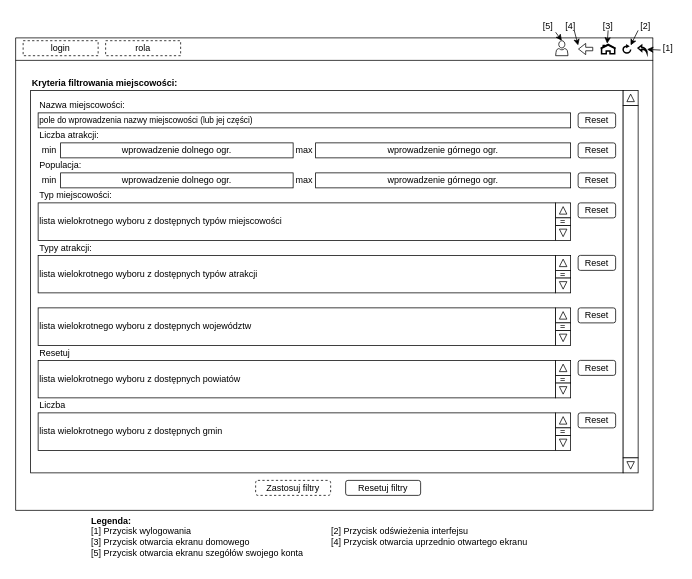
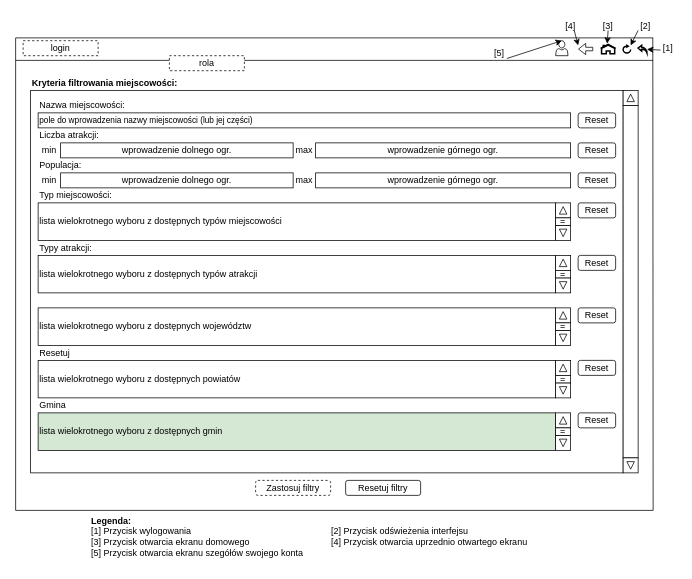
  <mxCell id="0" />
  <mxCell id="1" parent="0" />
  <mxCell id="2" value="" style="rounded=0;whiteSpace=wrap;html=1;" parent="1" vertex="1"><mxGeometry x="40" y="120" width="790" height="510" as="geometry" /></mxCell>
  <mxCell id="3" value="" style="endArrow=none;html=1;rounded=0;" parent="1" edge="1"><mxGeometry width="50" height="50" relative="1" as="geometry"><mxPoint x="20" y="50" as="sourcePoint" /><mxPoint x="870" y="50" as="targetPoint" /></mxGeometry></mxCell>
  <mxCell id="4" value="" style="endArrow=none;html=1;rounded=0;" parent="1" edge="1"><mxGeometry width="50" height="50" relative="1" as="geometry"><mxPoint x="20" y="680" as="sourcePoint" /><mxPoint x="20" y="50" as="targetPoint" /></mxGeometry></mxCell>
  <mxCell id="5" value="" style="endArrow=none;html=1;rounded=0;" parent="1" edge="1"><mxGeometry width="50" height="50" relative="1" as="geometry"><mxPoint x="20" y="80" as="sourcePoint" /><mxPoint x="870" y="80" as="targetPoint" /></mxGeometry></mxCell>
  <mxCell id="6" value="" style="endArrow=none;html=1;rounded=0;" parent="1" edge="1"><mxGeometry width="50" height="50" relative="1" as="geometry"><mxPoint x="870" y="680" as="sourcePoint" /><mxPoint x="869.58" y="50" as="targetPoint" /></mxGeometry></mxCell>
  <mxCell id="7" value="" style="endArrow=none;html=1;rounded=0;fontFamily=Helvetica;fontSize=12;fontColor=default;" parent="1" edge="1"><mxGeometry width="50" height="50" relative="1" as="geometry"><mxPoint x="20" y="680" as="sourcePoint" /><mxPoint x="870" y="680" as="targetPoint" /></mxGeometry></mxCell>
  <mxCell id="8" value="login" style="rounded=0;whiteSpace=wrap;html=1;dashed=1;" parent="1" vertex="1"><mxGeometry x="30" y="53.75" width="100" height="20" as="geometry" /></mxCell>
- <mxCell id="9" value="rola" style="rounded=0;whiteSpace=wrap;html=1;dashed=1;" parent="1" vertex="1"><mxGeometry x="140" y="53.75" width="100" height="20" as="geometry" /></mxCell>
+ <mxCell id="9" value="rola" style="rounded=0;whiteSpace=wrap;html=1;dashed=1;" parent="1" vertex="1"><mxGeometry x="225" y="73.75" width="100" height="20" as="geometry" /></mxCell>
  <mxCell id="10" value="Kryteria filtrowania miejscowości:" style="rounded=0;whiteSpace=wrap;html=1;dashed=1;align=left;fontStyle=1;fillColor=none;strokeColor=none;" parent="1" vertex="1"><mxGeometry x="40" y="100" width="810" height="20" as="geometry" /></mxCell>
  <mxCell id="11" value="Nazwa miejscowości:" style="text;html=1;strokeColor=none;fillColor=none;align=left;verticalAlign=middle;whiteSpace=wrap;rounded=0;" parent="1" vertex="1"><mxGeometry x="50" y="130" width="120" height="20" as="geometry" /></mxCell>
  <mxCell id="12" value="&lt;font style=&quot;font-size: 11px;&quot;&gt;pole do wprowadzenia nazwy miejscowości (lub jej części)&lt;/font&gt;" style="rounded=0;whiteSpace=wrap;html=1;align=left;" parent="1" vertex="1"><mxGeometry x="50" y="150" width="710" height="20" as="geometry" /></mxCell>
  <mxCell id="13" value="Zastosuj filtry" style="rounded=1;whiteSpace=wrap;html=1;dashed=1;" parent="1" vertex="1"><mxGeometry x="340" y="640" width="100" height="20" as="geometry" /></mxCell>
  <mxCell id="14" value="Liczba atrakcji:" style="text;html=1;strokeColor=none;fillColor=none;align=left;verticalAlign=middle;whiteSpace=wrap;rounded=0;" parent="1" vertex="1"><mxGeometry x="50" y="170" width="90" height="20" as="geometry" /></mxCell>
  <mxCell id="15" value="wprowadzenie dolnego ogr." style="rounded=0;whiteSpace=wrap;html=1;" parent="1" vertex="1"><mxGeometry x="80" y="190" width="310" height="20" as="geometry" /></mxCell>
  <mxCell id="16" value="wprowadzenie górnego ogr." style="rounded=0;whiteSpace=wrap;html=1;" parent="1" vertex="1"><mxGeometry x="420" y="190" width="340" height="20" as="geometry" /></mxCell>
  <mxCell id="17" value="Populacja:" style="text;html=1;strokeColor=none;fillColor=none;align=left;verticalAlign=middle;whiteSpace=wrap;rounded=0;" parent="1" vertex="1"><mxGeometry x="50" y="210" width="90" height="20" as="geometry" /></mxCell>
  <mxCell id="18" value="Resetuj filtry" style="rounded=1;whiteSpace=wrap;html=1;" parent="1" vertex="1"><mxGeometry x="460" y="640" width="100" height="20" as="geometry" /></mxCell>
  <mxCell id="19" value="Typ miejscowości:" style="text;html=1;strokeColor=none;fillColor=none;align=left;verticalAlign=middle;whiteSpace=wrap;rounded=0;" parent="1" vertex="1"><mxGeometry x="50" y="250" width="100" height="20" as="geometry" /></mxCell>
  <mxCell id="20" value="lista wielokrotnego wyboru z dostępnych typów miejscowości" style="rounded=0;whiteSpace=wrap;html=1;align=left;" parent="1" vertex="1"><mxGeometry x="50" y="270" width="690" height="50" as="geometry" /></mxCell>
  <mxCell id="21" value="" style="rounded=0;whiteSpace=wrap;html=1;" parent="1" vertex="1"><mxGeometry x="740" y="300" width="20" height="20" as="geometry" /></mxCell>
  <mxCell id="22" value="" style="triangle;whiteSpace=wrap;html=1;rotation=90;" parent="1" vertex="1"><mxGeometry x="745" y="305" width="10" height="10" as="geometry" /></mxCell>
  <mxCell id="23" value="Typy atrakcji:" style="text;html=1;strokeColor=none;fillColor=none;align=left;verticalAlign=middle;whiteSpace=wrap;rounded=0;" parent="1" vertex="1"><mxGeometry x="50" y="320" width="100" height="20" as="geometry" /></mxCell>
  <mxCell id="24" value="lista wielokrotnego wyboru z dostępnych typów atrakcji" style="rounded=0;whiteSpace=wrap;html=1;align=left;" parent="1" vertex="1"><mxGeometry x="50" y="340" width="690" height="50" as="geometry" /></mxCell>
  <mxCell id="25" value="" style="rounded=0;whiteSpace=wrap;html=1;" parent="1" vertex="1"><mxGeometry x="740" y="370" width="20" height="20" as="geometry" /></mxCell>
  <mxCell id="26" value="" style="triangle;whiteSpace=wrap;html=1;rotation=90;" parent="1" vertex="1"><mxGeometry x="745" y="375" width="10" height="10" as="geometry" /></mxCell>
  <mxCell id="27" value="lista wielokrotnego wyboru z dostępnych województw" style="rounded=0;whiteSpace=wrap;html=1;align=left;" parent="1" vertex="1"><mxGeometry x="50" y="410" width="690" height="50" as="geometry" /></mxCell>
  <mxCell id="28" value="" style="rounded=0;whiteSpace=wrap;html=1;" parent="1" vertex="1"><mxGeometry x="740" y="440" width="20" height="20" as="geometry" /></mxCell>
  <mxCell id="29" value="" style="triangle;whiteSpace=wrap;html=1;rotation=90;" parent="1" vertex="1"><mxGeometry x="745" y="445" width="10" height="10" as="geometry" /></mxCell>
  <mxCell id="30" value="Resetuj" style="text;html=1;strokeColor=none;fillColor=none;align=left;verticalAlign=middle;whiteSpace=wrap;rounded=0;" parent="1" vertex="1"><mxGeometry x="50" y="460" width="150" height="20" as="geometry" /></mxCell>
  <mxCell id="31" value="lista wielokrotnego wyboru z dostępnych powiatów" style="rounded=0;whiteSpace=wrap;html=1;align=left;" parent="1" vertex="1"><mxGeometry x="50" y="480" width="690" height="50" as="geometry" /></mxCell>
  <mxCell id="32" value="" style="rounded=0;whiteSpace=wrap;html=1;" parent="1" vertex="1"><mxGeometry x="740" y="510" width="20" height="20" as="geometry" /></mxCell>
  <mxCell id="33" value="" style="triangle;whiteSpace=wrap;html=1;rotation=90;" parent="1" vertex="1"><mxGeometry x="745" y="515" width="10" height="10" as="geometry" /></mxCell>
- <mxCell id="34" value="Liczba" style="text;html=1;strokeColor=none;fillColor=none;align=left;verticalAlign=middle;whiteSpace=wrap;rounded=0;" parent="1" vertex="1"><mxGeometry x="50" y="530" width="150" height="20" as="geometry" /></mxCell>
- <mxCell id="35" value="lista wielokrotnego wyboru z dostępnych gmin" style="rounded=0;whiteSpace=wrap;html=1;align=left;" parent="1" vertex="1"><mxGeometry x="50" y="550" width="690" height="50" as="geometry" /></mxCell>
+ <mxCell id="34" value="Gmina" style="text;html=1;strokeColor=none;fillColor=none;align=left;verticalAlign=middle;whiteSpace=wrap;rounded=0;" parent="1" vertex="1"><mxGeometry x="50" y="530" width="150" height="20" as="geometry" /></mxCell>
+ <mxCell id="35" value="lista wielokrotnego wyboru z dostępnych gmin" style="rounded=0;whiteSpace=wrap;html=1;align=left;fillColor=#d5e8d4;" parent="1" vertex="1"><mxGeometry x="50" y="550" width="690" height="50" as="geometry" /></mxCell>
  <mxCell id="36" value="" style="rounded=0;whiteSpace=wrap;html=1;" parent="1" vertex="1"><mxGeometry x="740" y="580" width="20" height="20" as="geometry" /></mxCell>
  <mxCell id="37" value="" style="triangle;whiteSpace=wrap;html=1;rotation=90;" parent="1" vertex="1"><mxGeometry x="745" y="585" width="10" height="10" as="geometry" /></mxCell>
  <mxCell id="38" value="Reset" style="rounded=1;whiteSpace=wrap;html=1;" parent="1" vertex="1"><mxGeometry x="770" y="150" width="50" height="20" as="geometry" /></mxCell>
  <mxCell id="39" value="Reset" style="rounded=1;whiteSpace=wrap;html=1;" parent="1" vertex="1"><mxGeometry x="770" y="190" width="50" height="20" as="geometry" /></mxCell>
  <mxCell id="40" value="Reset" style="rounded=1;whiteSpace=wrap;html=1;" parent="1" vertex="1"><mxGeometry x="770" y="270" width="50" height="20" as="geometry" /></mxCell>
  <mxCell id="41" value="Reset" style="rounded=1;whiteSpace=wrap;html=1;" parent="1" vertex="1"><mxGeometry x="770" y="340" width="50" height="20" as="geometry" /></mxCell>
  <mxCell id="42" value="Reset" style="rounded=1;whiteSpace=wrap;html=1;" parent="1" vertex="1"><mxGeometry x="770" y="410" width="50" height="20" as="geometry" /></mxCell>
  <mxCell id="43" value="Reset" style="rounded=1;whiteSpace=wrap;html=1;" parent="1" vertex="1"><mxGeometry x="770" y="480" width="50" height="20" as="geometry" /></mxCell>
  <mxCell id="44" value="Reset" style="rounded=1;whiteSpace=wrap;html=1;" parent="1" vertex="1"><mxGeometry x="770" y="550" width="50" height="20" as="geometry" /></mxCell>
  <mxCell id="45" value="max" style="text;html=1;strokeColor=none;fillColor=none;align=center;verticalAlign=middle;whiteSpace=wrap;rounded=0;" parent="1" vertex="1"><mxGeometry x="390" y="190" width="30" height="20" as="geometry" /></mxCell>
  <mxCell id="46" value="min" style="text;html=1;strokeColor=none;fillColor=none;align=center;verticalAlign=middle;whiteSpace=wrap;rounded=0;" parent="1" vertex="1"><mxGeometry x="50" y="190" width="30" height="20" as="geometry" /></mxCell>
  <mxCell id="47" value="" style="rounded=0;whiteSpace=wrap;html=1;" parent="1" vertex="1"><mxGeometry x="830" y="140" width="20" height="470" as="geometry" /></mxCell>
  <mxCell id="48" value="wprowadzenie dolnego ogr." style="rounded=0;whiteSpace=wrap;html=1;" parent="1" vertex="1"><mxGeometry x="80" y="230" width="310" height="20" as="geometry" /></mxCell>
  <mxCell id="49" value="wprowadzenie górnego ogr." style="rounded=0;whiteSpace=wrap;html=1;" parent="1" vertex="1"><mxGeometry x="420" y="230" width="340" height="20" as="geometry" /></mxCell>
  <mxCell id="50" value="Reset" style="rounded=1;whiteSpace=wrap;html=1;" parent="1" vertex="1"><mxGeometry x="770" y="230" width="50" height="20" as="geometry" /></mxCell>
  <mxCell id="51" value="max" style="text;html=1;strokeColor=none;fillColor=none;align=center;verticalAlign=middle;whiteSpace=wrap;rounded=0;" parent="1" vertex="1"><mxGeometry x="390" y="230" width="30" height="20" as="geometry" /></mxCell>
  <mxCell id="52" value="min" style="text;html=1;strokeColor=none;fillColor=none;align=center;verticalAlign=middle;whiteSpace=wrap;rounded=0;" parent="1" vertex="1"><mxGeometry x="50" y="230" width="30" height="20" as="geometry" /></mxCell>
  <mxCell id="53" value="" style="rounded=0;whiteSpace=wrap;html=1;" parent="1" vertex="1"><mxGeometry x="830" y="610" width="20" height="20" as="geometry" /></mxCell>
  <mxCell id="54" value="" style="triangle;whiteSpace=wrap;html=1;rotation=90;" parent="1" vertex="1"><mxGeometry x="835" y="615" width="10" height="10" as="geometry" /></mxCell>
  <mxCell id="55" value="" style="whiteSpace=wrap;html=1;aspect=fixed;" parent="1" vertex="1"><mxGeometry x="740" y="270" width="20" height="20" as="geometry" /></mxCell>
  <mxCell id="56" value="" style="triangle;whiteSpace=wrap;html=1;rotation=-90;" parent="1" vertex="1"><mxGeometry x="745" y="275" width="10" height="10" as="geometry" /></mxCell>
  <mxCell id="57" value="" style="whiteSpace=wrap;html=1;aspect=fixed;" parent="1" vertex="1"><mxGeometry x="740" y="340" width="20" height="20" as="geometry" /></mxCell>
  <mxCell id="58" value="" style="triangle;whiteSpace=wrap;html=1;rotation=-90;" parent="1" vertex="1"><mxGeometry x="745" y="345" width="10" height="10" as="geometry" /></mxCell>
  <mxCell id="59" value="" style="whiteSpace=wrap;html=1;aspect=fixed;" parent="1" vertex="1"><mxGeometry x="830" y="120" width="20" height="20" as="geometry" /></mxCell>
  <mxCell id="60" value="" style="triangle;whiteSpace=wrap;html=1;rotation=-90;" parent="1" vertex="1"><mxGeometry x="835" y="125" width="10" height="10" as="geometry" /></mxCell>
  <mxCell id="61" value="" style="whiteSpace=wrap;html=1;aspect=fixed;" parent="1" vertex="1"><mxGeometry x="740" y="410" width="20" height="20" as="geometry" /></mxCell>
  <mxCell id="62" value="" style="triangle;whiteSpace=wrap;html=1;rotation=-90;" parent="1" vertex="1"><mxGeometry x="745" y="415" width="10" height="10" as="geometry" /></mxCell>
  <mxCell id="63" value="" style="whiteSpace=wrap;html=1;aspect=fixed;" parent="1" vertex="1"><mxGeometry x="740" y="480" width="20" height="20" as="geometry" /></mxCell>
  <mxCell id="64" value="" style="triangle;whiteSpace=wrap;html=1;rotation=-90;" parent="1" vertex="1"><mxGeometry x="745" y="485" width="10" height="10" as="geometry" /></mxCell>
  <mxCell id="65" value="" style="whiteSpace=wrap;html=1;aspect=fixed;" parent="1" vertex="1"><mxGeometry x="740" y="550" width="20" height="20" as="geometry" /></mxCell>
  <mxCell id="66" value="" style="triangle;whiteSpace=wrap;html=1;rotation=-90;" parent="1" vertex="1"><mxGeometry x="745" y="555" width="10" height="10" as="geometry" /></mxCell>
  <mxCell id="67" value="=" style="rounded=0;whiteSpace=wrap;html=1;" parent="1" vertex="1"><mxGeometry x="740" y="570" width="20" height="10" as="geometry" /></mxCell>
  <mxCell id="68" value="=" style="rounded=0;whiteSpace=wrap;html=1;" parent="1" vertex="1"><mxGeometry x="740" y="500" width="20" height="10" as="geometry" /></mxCell>
  <mxCell id="69" value="=" style="rounded=0;whiteSpace=wrap;html=1;" parent="1" vertex="1"><mxGeometry x="740" y="430" width="20" height="10" as="geometry" /></mxCell>
  <mxCell id="70" value="=" style="rounded=0;whiteSpace=wrap;html=1;" parent="1" vertex="1"><mxGeometry x="740" y="360" width="20" height="10" as="geometry" /></mxCell>
  <mxCell id="71" value="=" style="rounded=0;whiteSpace=wrap;html=1;" parent="1" vertex="1"><mxGeometry x="740" y="290" width="20" height="10" as="geometry" /></mxCell>
  <mxCell id="72" value="" style="html=1;verticalLabelPosition=bottom;align=center;labelBackgroundColor=#ffffff;verticalAlign=top;strokeWidth=2;shadow=0;dashed=0;shape=mxgraph.ios7.icons.home;" vertex="1" parent="1"><mxGeometry x="800" y="58.75" width="20" height="12.5" as="geometry" /></mxCell>
  <mxCell id="73" value="" style="html=1;verticalLabelPosition=bottom;align=center;labelBackgroundColor=#ffffff;verticalAlign=top;strokeWidth=2;shadow=0;dashed=0;shape=mxgraph.ios7.icons.back;fontFamily=Helvetica;fontSize=12;" vertex="1" parent="1"><mxGeometry x="850" y="60" width="11.76" height="10" as="geometry" /></mxCell>
  <mxCell id="74" value="" style="html=1;verticalLabelPosition=bottom;align=center;labelBackgroundColor=#ffffff;verticalAlign=top;strokeWidth=2;shadow=0;dashed=0;shape=mxgraph.ios7.icons.reload;fontFamily=Helvetica;fontSize=12;" vertex="1" parent="1"><mxGeometry x="830" y="60" width="10" height="10" as="geometry" /></mxCell>
  <mxCell id="75" value="[1]" style="text;html=1;strokeColor=none;fillColor=none;align=center;verticalAlign=middle;whiteSpace=wrap;rounded=0;fontSize=12;fontFamily=Helvetica;fontColor=default;" vertex="1" parent="1"><mxGeometry x="880" y="58.75" width="20" height="10" as="geometry" /></mxCell>
  <mxCell id="76" value="" style="endArrow=classic;html=1;rounded=0;fontFamily=Helvetica;fontSize=12;fontColor=default;exitX=0;exitY=0.75;exitDx=0;exitDy=0;" edge="1" parent="1" source="75" target="73"><mxGeometry width="50" height="50" relative="1" as="geometry"><mxPoint x="800" y="30" as="sourcePoint" /><mxPoint x="850" y="-20" as="targetPoint" /></mxGeometry></mxCell>
  <mxCell id="77" value="" style="shape=flexArrow;endArrow=classic;html=1;rounded=0;fontFamily=Helvetica;fontSize=12;fontColor=default;startWidth=9.302;endWidth=9.302;startSize=5.426;endSize=2.867;width=4.651;" edge="1" parent="1"><mxGeometry width="50" height="50" relative="1" as="geometry"><mxPoint x="790" y="64.88" as="sourcePoint" /><mxPoint x="770" y="64.88" as="targetPoint" /></mxGeometry></mxCell>
  <mxCell id="78" value="[2]" style="text;html=1;strokeColor=none;fillColor=none;align=center;verticalAlign=middle;whiteSpace=wrap;rounded=0;fontSize=12;fontFamily=Helvetica;fontColor=default;" vertex="1" parent="1"><mxGeometry x="840" y="30" width="40" height="10" as="geometry" /></mxCell>
  <mxCell id="79" value="" style="endArrow=classic;html=1;rounded=0;fontFamily=Helvetica;fontSize=12;fontColor=default;exitX=0.25;exitY=1;exitDx=0;exitDy=0;entryX=1;entryY=0;entryDx=0;entryDy=0;entryPerimeter=0;" edge="1" parent="1" source="78" target="74"><mxGeometry width="50" height="50" relative="1" as="geometry"><mxPoint x="790" y="60" as="sourcePoint" /><mxPoint x="840" y="10" as="targetPoint" /></mxGeometry></mxCell>
  <mxCell id="80" value="[3]" style="text;html=1;strokeColor=none;fillColor=none;align=center;verticalAlign=middle;whiteSpace=wrap;rounded=0;fontSize=12;fontFamily=Helvetica;fontColor=default;" vertex="1" parent="1"><mxGeometry x="800" y="30" width="20" height="10" as="geometry" /></mxCell>
  <mxCell id="81" value="" style="endArrow=classic;html=1;rounded=0;fontFamily=Helvetica;fontSize=12;fontColor=default;entryX=0.437;entryY=-0.082;entryDx=0;entryDy=0;entryPerimeter=0;exitX=0.5;exitY=1;exitDx=0;exitDy=0;" edge="1" parent="1" source="80" target="72"><mxGeometry width="50" height="50" relative="1" as="geometry"><mxPoint x="820" y="-10" as="sourcePoint" /><mxPoint x="810" y="0" as="targetPoint" /></mxGeometry></mxCell>
  <mxCell id="82" value="[4]" style="text;html=1;strokeColor=none;fillColor=none;align=center;verticalAlign=middle;whiteSpace=wrap;rounded=0;fontSize=12;fontFamily=Helvetica;fontColor=default;" vertex="1" parent="1"><mxGeometry x="750" y="30" width="20" height="10" as="geometry" /></mxCell>
  <mxCell id="83" value="" style="endArrow=classic;html=1;rounded=0;fontFamily=Helvetica;fontSize=12;fontColor=default;exitX=0.748;exitY=1.065;exitDx=0;exitDy=0;exitPerimeter=0;" edge="1" parent="1" source="82"><mxGeometry width="50" height="50" relative="1" as="geometry"><mxPoint x="730" y="60" as="sourcePoint" /><mxPoint x="770" y="60" as="targetPoint" /></mxGeometry></mxCell>
  <mxCell id="84" value="" style="sketch=0;pointerEvents=1;shadow=0;dashed=0;html=1;labelPosition=center;verticalLabelPosition=bottom;verticalAlign=top;align=center;shape=mxgraph.mscae.intune.account_portal" vertex="1" parent="1"><mxGeometry x="740" y="53.75" width="16.5" height="20" as="geometry" /></mxCell>
- <mxCell id="85" value="[5]" style="text;html=1;strokeColor=none;fillColor=none;align=center;verticalAlign=middle;whiteSpace=wrap;rounded=0;" vertex="1" parent="1"><mxGeometry x="720" y="20" width="20" height="30" as="geometry" /></mxCell>
+ <mxCell id="85" value="[5]" style="text;html=1;strokeColor=none;fillColor=none;align=center;verticalAlign=middle;whiteSpace=wrap;rounded=0;" vertex="1" parent="1"><mxGeometry x="655" y="55" width="20" height="30" as="geometry" /></mxCell>
  <mxCell id="86" value="" style="endArrow=classic;html=1;rounded=0;exitX=1;exitY=0.75;exitDx=0;exitDy=0;entryX=0.5;entryY=0;entryDx=0;entryDy=0;entryPerimeter=0;" edge="1" parent="1" source="85" target="84"><mxGeometry width="50" height="50" relative="1" as="geometry"><mxPoint x="690" y="70" as="sourcePoint" /><mxPoint x="740" y="20" as="targetPoint" /></mxGeometry></mxCell>
  <mxCell id="87" value="&lt;b&gt;Legenda:&lt;/b&gt;&lt;br&gt;[1] Przycisk wylogowania&lt;span style=&quot;white-space: pre;&quot;&gt;&#09;&lt;/span&gt;&lt;span style=&quot;white-space: pre;&quot;&gt;&#09;&lt;span style=&quot;white-space: pre;&quot;&gt;&#09;&lt;/span&gt;&lt;span style=&quot;white-space: pre;&quot;&gt;&#09;&lt;span style=&quot;white-space: pre;&quot;&gt;&#09;&lt;/span&gt;&lt;span style=&quot;white-space: pre;&quot;&gt;&#09;&lt;span style=&quot;white-space: pre;&quot;&gt;&#09;&lt;/span&gt;&lt;/span&gt;&lt;/span&gt;&lt;/span&gt;[2] Przycisk odświeżenia interfejsu&lt;br&gt;[3] Przycisk otwarcia ekranu domowego&lt;span style=&quot;white-space: pre;&quot;&gt;&#09;&lt;/span&gt;&lt;span style=&quot;white-space: pre;&quot;&gt;&#09;&lt;span style=&quot;white-space: pre;&quot;&gt;&#09;&lt;/span&gt;&lt;span style=&quot;white-space: pre;&quot;&gt;&#09;&lt;/span&gt;&lt;span style=&quot;white-space: pre;&quot;&gt;&#09;&lt;/span&gt;&lt;/span&gt;[4] Przycisk otwarcia uprzednio otwartego ekranu&lt;br&gt;[5] Przycisk otwarcia ekranu szegółów swojego konta&lt;span style=&quot;white-space: pre;&quot;&gt;&#09;&lt;/span&gt;&lt;span style=&quot;white-space: pre;&quot;&gt;&#09;&lt;/span&gt;" style="text;html=1;align=left;verticalAlign=middle;resizable=0;points=[];autosize=1;strokeColor=none;fillColor=none;dashed=1;" vertex="1" parent="1"><mxGeometry x="119" y="680" width="610" height="70" as="geometry" /></mxCell>
